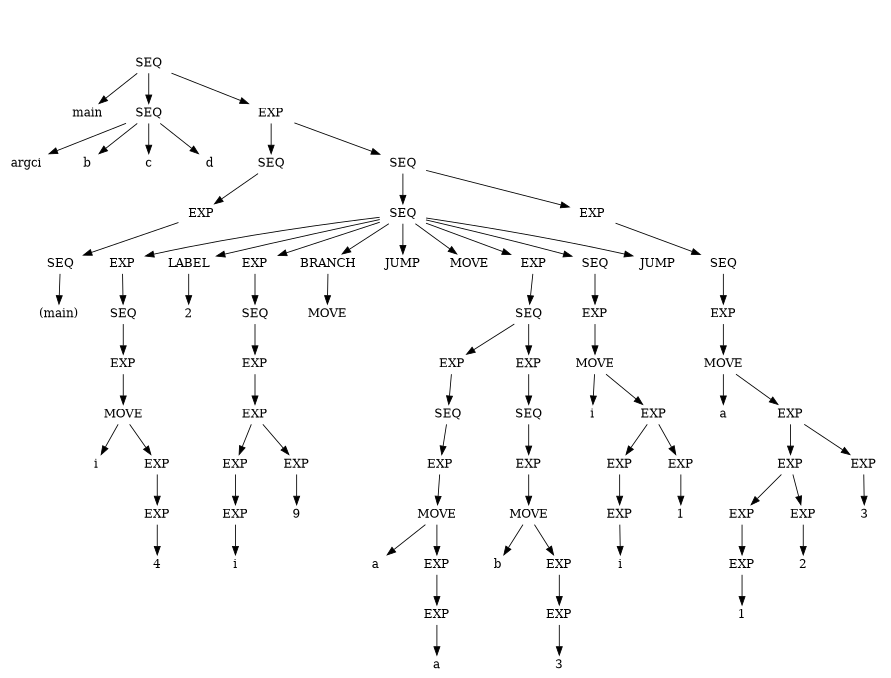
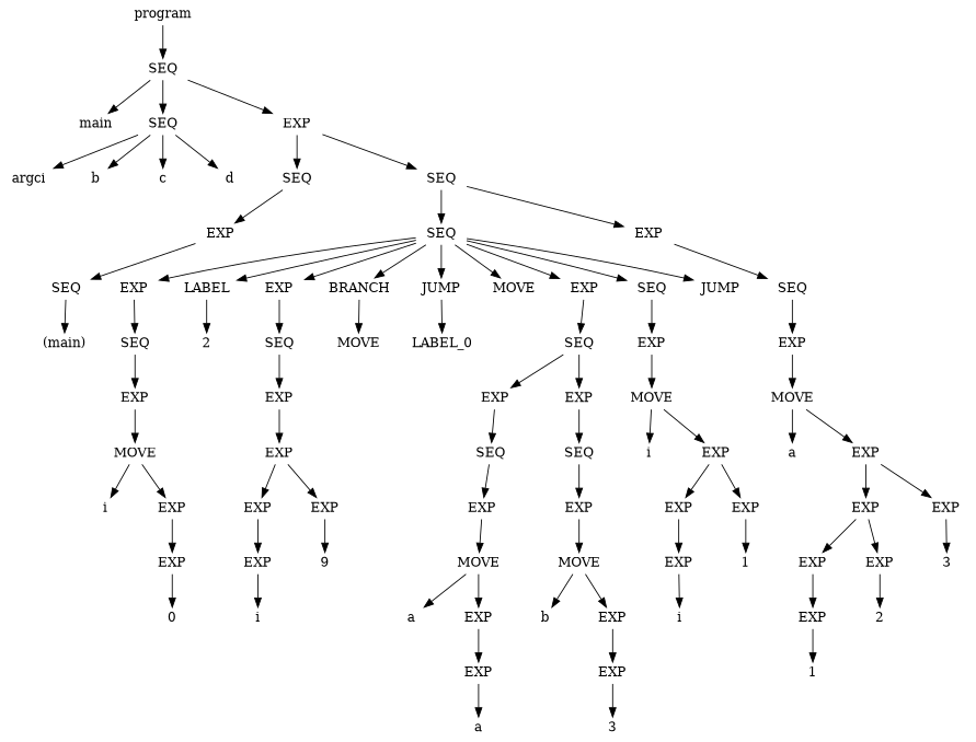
  digraph {
    node [shape=plaintext]
+   n1 [height=.3 label=program]
    n2 [height=.3 label=SEQ]
    n3 [height=.3 label=main]
    n4 [height=.3 label=SEQ]
    n5 [height=.3 label=EXP]
    n6 [height=.3 label=argci]
    n7 [height=.3 label=b]
    n8 [height=.3 label=c]
    n9 [height=.3 label=d]
    n10 [height=.3 label=SEQ]
    n11 [height=.3 label=SEQ]
    n12 [height=.3 label=EXP]
    n13 [height=.3 label=SEQ]
    n14 [height=.3 label=EXP]
    n15 [height=.3 label=SEQ]
    n16 [height=.3 label="(main)"]
    n17 [height=.3 label=EXP]
    n18 [height=.3 label=LABEL]
    n19 [height=.3 label=EXP]
    n20 [height=.3 label=BRANCH]
    n21 [height=.3 label=JUMP]
    n22 [height=.3 label=MOVE]
    n23 [height=.3 label=EXP]
    n24 [height=.3 label=SEQ]
    n25 [height=.3 label=JUMP]
    n26 [height=.3 label=SEQ]
    n27 [height=.3 label=SEQ]
    n28 [height=.3 label=2]
    n29 [height=.3 label=SEQ]
    n30 [height=.3 label=MOVE]
+   n31 [height=.3 label=LABEL_0]
    n32 [height=.3 label=SEQ]
    n33 [height=.3 label=EXP]
    n34 [height=.3 label=EXP]
    n35 [height=.3 label=MOVE]
    n36 [height=.3 label=i]
    n37 [height=.3 label=EXP]
    n38 [height=.3 label=EXP]
-   n39 [height=.3 label=4]
+   n39 [height=.3 label=0]
    n40 [height=.3 label=EXP]
    n41 [height=.3 label=EXP]
    n42 [height=.3 label=EXP]
    n43 [height=.3 label=EXP]
    n44 [height=.3 label=EXP]
    n45 [height=.3 label=9]
    n46 [height=.3 label=i]
    n47 [height=.3 label=EXP]
    n48 [height=.3 label=EXP]
    n49 [height=.3 label=SEQ]
    n50 [height=.3 label=SEQ]
    n51 [height=.3 label=EXP]
    n52 [height=.3 label=MOVE]
    n53 [height=.3 label=a]
    n54 [height=.3 label=EXP]
    n55 [height=.3 label=EXP]
    n56 [height=.3 label=a]
    n57 [height=.3 label=EXP]
    n58 [height=.3 label=MOVE]
    n59 [height=.3 label=b]
    n60 [height=.3 label=EXP]
    n61 [height=.3 label=EXP]
    n62 [height=.3 label=3]
    n63 [height=.3 label=MOVE]
    n64 [height=.3 label=i]
    n65 [height=.3 label=EXP]
    n66 [height=.3 label=EXP]
    n67 [height=.3 label=EXP]
    n68 [height=.3 label=EXP]
    n69 [height=.3 label=1]
    n70 [height=.3 label=i]
    n71 [height=.3 label=EXP]
    n72 [height=.3 label=MOVE]
    n73 [height=.3 label=a]
    n74 [height=.3 label=EXP]
    n75 [height=.3 label=EXP]
    n76 [height=.3 label=EXP]
    n77 [height=.3 label=EXP]
    n78 [height=.3 label=EXP]
    n79 [height=.3 label=3]
    n80 [height=.3 label=EXP]
    n81 [height=.3 label=2]
    n82 [height=.3 label=1]
+   n1 -> n2
    n2 -> n3
    n2 -> n4
    n2 -> n5
    n4 -> n6
    n4 -> n7
    n4 -> n8
    n4 -> n9
    n5 -> n10
    n5 -> n11
    n10 -> n12
    n11 -> n13
    n11 -> n14
    n12 -> n15
    n13 -> n17
    n13 -> n18
    n13 -> n19
    n13 -> n20
    n13 -> n21
    n13 -> n22
    n13 -> n23
    n13 -> n24
    n13 -> n25
    n14 -> n26
    n15 -> n16
    n17 -> n27
    n18 -> n28
    n19 -> n29
    n20 -> n30
+   n21 -> n31
    n23 -> n32
    n24 -> n33
    n26 -> n71
    n27 -> n34
    n29 -> n40
    n32 -> n47
    n32 -> n48
    n33 -> n63
    n34 -> n35
    n35 -> n36
    n35 -> n37
    n37 -> n38
    n38 -> n39
    n40 -> n41
    n41 -> n42
    n41 -> n43
    n42 -> n44
    n43 -> n45
    n44 -> n46
    n47 -> n49
    n48 -> n50
    n49 -> n51
    n50 -> n57
    n51 -> n52
    n52 -> n53
    n52 -> n54
    n54 -> n55
    n55 -> n56
    n57 -> n58
    n58 -> n59
    n58 -> n60
    n60 -> n61
    n61 -> n62
    n63 -> n64
    n63 -> n65
    n65 -> n66
    n65 -> n67
    n66 -> n68
    n67 -> n69
    n68 -> n70
    n71 -> n72
    n72 -> n73
    n72 -> n74
    n74 -> n75
    n74 -> n76
    n75 -> n77
    n75 -> n78
    n76 -> n79
    n77 -> n80
    n78 -> n81
    n80 -> n82
  }
